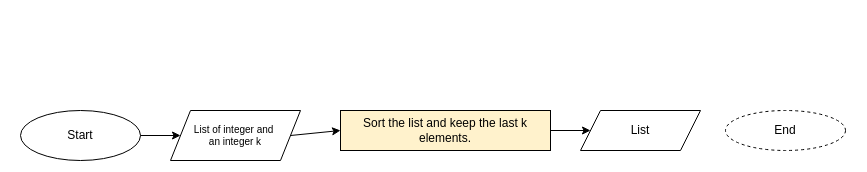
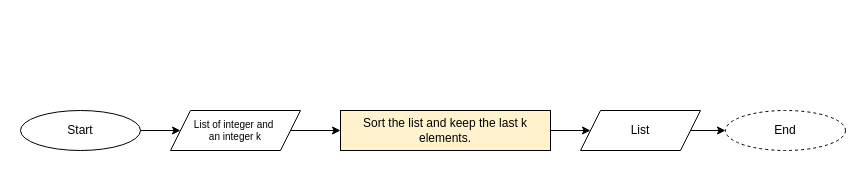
  <mxCell id="0" />
  <mxCell id="1" parent="0" />
  <mxCell id="2" value="" style="edgeStyle=orthogonalEdgeStyle;rounded=0;orthogonalLoop=1;jettySize=auto;html=1;" parent="1" edge="1"><mxGeometry relative="1" as="geometry"><mxPoint x="380" y="20" as="targetPoint" /></mxGeometry></mxCell>
- <mxCell id="3" value="Start" style="ellipse;whiteSpace=wrap;html=1;" parent="1" vertex="1"><mxGeometry x="20" y="110" width="120" height="50" as="geometry" /></mxCell>
- <mxCell id="4" value="List of integer and&amp;nbsp;&lt;div&gt;an integer k&lt;/div&gt;" style="shape=parallelogram;perimeter=parallelogramPerimeter;whiteSpace=wrap;html=1;fixedSize=1;fontSize=10;" parent="1" vertex="1"><mxGeometry x="170" y="110" width="130" height="50" as="geometry" /></mxCell>
+ <mxCell id="3" value="Start" style="ellipse;whiteSpace=wrap;html=1;" parent="1" vertex="1"><mxGeometry x="20" y="110" width="120" height="40" as="geometry" /></mxCell>
+ <mxCell id="4" value="List of integer and&amp;nbsp;&lt;div&gt;an integer k&lt;/div&gt;" style="shape=parallelogram;perimeter=parallelogramPerimeter;whiteSpace=wrap;html=1;fixedSize=1;fontSize=10;" parent="1" vertex="1"><mxGeometry x="170" y="110" width="130" height="40" as="geometry" /></mxCell>
  <mxCell id="5" value="" style="endArrow=classic;html=1;rounded=0;exitX=1;exitY=0.5;exitDx=0;exitDy=0;entryX=0;entryY=0.5;entryDx=0;entryDy=0;" parent="1" source="3" target="4" edge="1"><mxGeometry width="50" height="50" relative="1" as="geometry"><mxPoint x="190" y="230" as="sourcePoint" /><mxPoint x="240" y="180" as="targetPoint" /></mxGeometry></mxCell>
  <mxCell id="6" value="" style="endArrow=classic;html=1;rounded=0;exitX=1;exitY=0.5;exitDx=0;exitDy=0;entryX=0;entryY=0.5;entryDx=0;entryDy=0;" parent="1" source="4" edge="1"><mxGeometry width="50" height="50" relative="1" as="geometry"><mxPoint x="150" y="140" as="sourcePoint" /><mxPoint x="340" y="130" as="targetPoint" /></mxGeometry></mxCell>
  <mxCell id="7" value="List" style="shape=parallelogram;perimeter=parallelogramPerimeter;whiteSpace=wrap;html=1;fixedSize=1;" parent="1" vertex="1"><mxGeometry x="580" y="110" width="120" height="40" as="geometry" /></mxCell>
  <mxCell id="8" value="End" style="ellipse;whiteSpace=wrap;html=1;dashed=1;" parent="1" vertex="1"><mxGeometry x="725" y="110" width="120" height="40" as="geometry" /></mxCell>
+ <mxCell id="9" value="" style="endArrow=classic;html=1;rounded=0;exitX=1;exitY=0.5;exitDx=0;exitDy=0;" parent="1" source="7" target="8" edge="1"><mxGeometry width="50" height="50" relative="1" as="geometry"><mxPoint x="320" y="75" as="sourcePoint" /><mxPoint x="360" y="75" as="targetPoint" /></mxGeometry></mxCell>
  <mxCell id="10" value="Sort the list and keep the last k elements." style="rounded=0;whiteSpace=wrap;html=1;fillColor=#fff2cc;" parent="1" vertex="1"><mxGeometry x="340" y="110" width="210" height="40" as="geometry" /></mxCell>
  <mxCell id="11" value="" style="endArrow=classic;html=1;rounded=0;exitX=1;exitY=0.5;exitDx=0;exitDy=0;entryX=0;entryY=0.5;entryDx=0;entryDy=0;" parent="1" source="10" target="7" edge="1"><mxGeometry width="50" height="50" relative="1" as="geometry"><mxPoint x="570" y="130" as="sourcePoint" /><mxPoint x="400" y="140" as="targetPoint" /></mxGeometry></mxCell>
